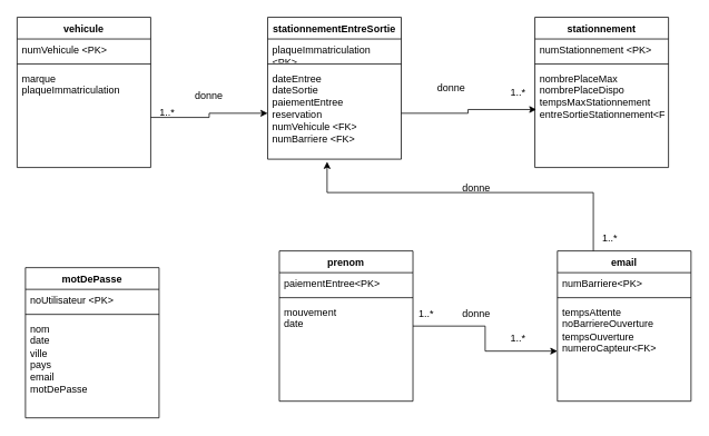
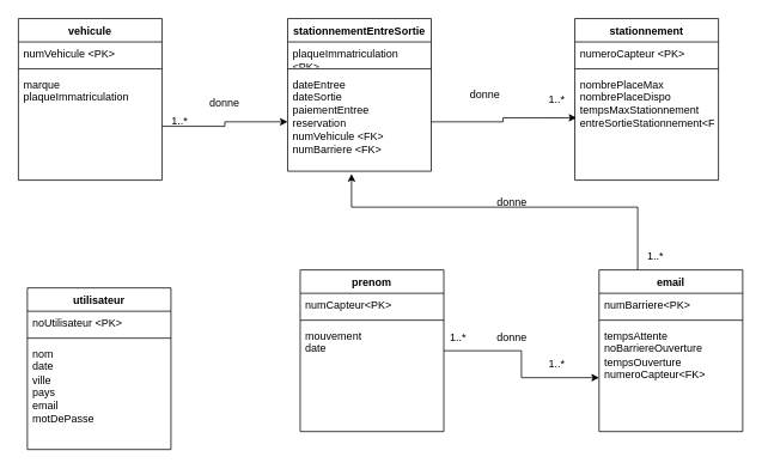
  <mxCell id="0" />
  <mxCell id="1" parent="0" />
- <mxCell id="2" value="motDePasse" style="swimlane;fontStyle=1;align=center;verticalAlign=top;childLayout=stackLayout;horizontal=1;startSize=26;horizontalStack=0;resizeParent=1;resizeParentMax=0;resizeLast=0;collapsible=1;marginBottom=0;whiteSpace=wrap;html=1;" parent="1" vertex="1"><mxGeometry x="30" y="320" width="160" height="180" as="geometry" /></mxCell>
+ <mxCell id="2" value="utilisateur" style="swimlane;fontStyle=1;align=center;verticalAlign=top;childLayout=stackLayout;horizontal=1;startSize=26;horizontalStack=0;resizeParent=1;resizeParentMax=0;resizeLast=0;collapsible=1;marginBottom=0;whiteSpace=wrap;html=1;" parent="1" vertex="1"><mxGeometry x="30" y="320" width="160" height="180" as="geometry" /></mxCell>
  <mxCell id="3" value="noUtilisateur &amp;lt;PK&amp;gt;" style="text;strokeColor=none;fillColor=none;align=left;verticalAlign=top;spacingLeft=4;spacingRight=4;overflow=hidden;rotatable=0;points=[[0,0.5],[1,0.5]];portConstraint=eastwest;whiteSpace=wrap;html=1;" parent="2" vertex="1"><mxGeometry y="26" width="160" height="26" as="geometry" /></mxCell>
  <mxCell id="4" value="" style="line;strokeWidth=1;fillColor=none;align=left;verticalAlign=middle;spacingTop=-1;spacingLeft=3;spacingRight=3;rotatable=0;labelPosition=right;points=[];portConstraint=eastwest;strokeColor=inherit;" parent="2" vertex="1"><mxGeometry y="52" width="160" height="8" as="geometry" /></mxCell>
  <mxCell id="5" value="nom&lt;div&gt;date&lt;/div&gt;&lt;div&gt;ville&lt;/div&gt;&lt;div&gt;pays&lt;/div&gt;&lt;div&gt;email&lt;/div&gt;&lt;div&gt;motDePasse&lt;/div&gt;" style="text;strokeColor=none;fillColor=none;align=left;verticalAlign=top;spacingLeft=4;spacingRight=4;overflow=hidden;rotatable=0;points=[[0,0.5],[1,0.5]];portConstraint=eastwest;whiteSpace=wrap;html=1;" parent="2" vertex="1"><mxGeometry y="60" width="160" height="120" as="geometry" /></mxCell>
  <mxCell id="6" value="vehicule" style="swimlane;fontStyle=1;align=center;verticalAlign=top;childLayout=stackLayout;horizontal=1;startSize=26;horizontalStack=0;resizeParent=1;resizeParentMax=0;resizeLast=0;collapsible=1;marginBottom=0;whiteSpace=wrap;html=1;" parent="1" vertex="1"><mxGeometry x="20" y="20" width="160" height="180" as="geometry" /></mxCell>
  <mxCell id="7" value="numVehicule &amp;lt;PK&amp;gt;" style="text;strokeColor=none;fillColor=none;align=left;verticalAlign=top;spacingLeft=4;spacingRight=4;overflow=hidden;rotatable=0;points=[[0,0.5],[1,0.5]];portConstraint=eastwest;whiteSpace=wrap;html=1;" parent="6" vertex="1"><mxGeometry y="26" width="160" height="26" as="geometry" /></mxCell>
  <mxCell id="8" value="" style="line;strokeWidth=1;fillColor=none;align=left;verticalAlign=middle;spacingTop=-1;spacingLeft=3;spacingRight=3;rotatable=0;labelPosition=right;points=[];portConstraint=eastwest;strokeColor=inherit;" parent="6" vertex="1"><mxGeometry y="52" width="160" height="8" as="geometry" /></mxCell>
  <mxCell id="9" value="marque&amp;nbsp;&lt;div&gt;plaqueImmatriculation&lt;/div&gt;&lt;div&gt;&lt;br&gt;&lt;/div&gt;" style="text;strokeColor=none;fillColor=none;align=left;verticalAlign=top;spacingLeft=4;spacingRight=4;overflow=hidden;rotatable=0;points=[[0,0.5],[1,0.5]];portConstraint=eastwest;whiteSpace=wrap;html=1;" parent="6" vertex="1"><mxGeometry y="60" width="160" height="120" as="geometry" /></mxCell>
  <mxCell id="10" value="email" style="swimlane;fontStyle=1;align=center;verticalAlign=top;childLayout=stackLayout;horizontal=1;startSize=26;horizontalStack=0;resizeParent=1;resizeParentMax=0;resizeLast=0;collapsible=1;marginBottom=0;whiteSpace=wrap;html=1;" parent="1" vertex="1"><mxGeometry x="667" y="300" width="160" height="180" as="geometry" /></mxCell>
  <mxCell id="11" value="numBarriere&amp;lt;PK&amp;gt;" style="text;strokeColor=none;fillColor=none;align=left;verticalAlign=top;spacingLeft=4;spacingRight=4;overflow=hidden;rotatable=0;points=[[0,0.5],[1,0.5]];portConstraint=eastwest;whiteSpace=wrap;html=1;" parent="10" vertex="1"><mxGeometry y="26" width="160" height="26" as="geometry" /></mxCell>
  <mxCell id="12" value="" style="line;strokeWidth=1;fillColor=none;align=left;verticalAlign=middle;spacingTop=-1;spacingLeft=3;spacingRight=3;rotatable=0;labelPosition=right;points=[];portConstraint=eastwest;strokeColor=inherit;" parent="10" vertex="1"><mxGeometry y="52" width="160" height="8" as="geometry" /></mxCell>
  <mxCell id="13" value="tempsAttente&lt;div&gt;noBarriereOuverture&lt;/div&gt;&lt;div&gt;tempsOuverture&lt;/div&gt;&lt;div&gt;numeroCapteur&amp;lt;FK&amp;gt;&lt;/div&gt;" style="text;strokeColor=none;fillColor=none;align=left;verticalAlign=top;spacingLeft=4;spacingRight=4;overflow=hidden;rotatable=0;points=[[0,0.5],[1,0.5]];portConstraint=eastwest;whiteSpace=wrap;html=1;" parent="10" vertex="1"><mxGeometry y="60" width="160" height="120" as="geometry" /></mxCell>
  <mxCell id="14" style="edgeStyle=orthogonalEdgeStyle;rounded=0;orthogonalLoop=1;jettySize=auto;html=1;" parent="1" source="15" target="13" edge="1"><mxGeometry relative="1" as="geometry" /></mxCell>
  <mxCell id="15" value="prenom" style="swimlane;fontStyle=1;align=center;verticalAlign=top;childLayout=stackLayout;horizontal=1;startSize=26;horizontalStack=0;resizeParent=1;resizeParentMax=0;resizeLast=0;collapsible=1;marginBottom=0;whiteSpace=wrap;html=1;" parent="1" vertex="1"><mxGeometry x="334" y="300" width="160" height="180" as="geometry" /></mxCell>
- <mxCell id="16" value="paiementEntree&amp;lt;PK&amp;gt;" style="text;strokeColor=none;fillColor=none;align=left;verticalAlign=top;spacingLeft=4;spacingRight=4;overflow=hidden;rotatable=0;points=[[0,0.5],[1,0.5]];portConstraint=eastwest;whiteSpace=wrap;html=1;" parent="15" vertex="1"><mxGeometry y="26" width="160" height="26" as="geometry" /></mxCell>
+ <mxCell id="16" value="numCapteur&amp;lt;PK&amp;gt;" style="text;strokeColor=none;fillColor=none;align=left;verticalAlign=top;spacingLeft=4;spacingRight=4;overflow=hidden;rotatable=0;points=[[0,0.5],[1,0.5]];portConstraint=eastwest;whiteSpace=wrap;html=1;" parent="15" vertex="1"><mxGeometry y="26" width="160" height="26" as="geometry" /></mxCell>
  <mxCell id="17" value="" style="line;strokeWidth=1;fillColor=none;align=left;verticalAlign=middle;spacingTop=-1;spacingLeft=3;spacingRight=3;rotatable=0;labelPosition=right;points=[];portConstraint=eastwest;strokeColor=inherit;" parent="15" vertex="1"><mxGeometry y="52" width="160" height="8" as="geometry" /></mxCell>
  <mxCell id="18" value="&lt;div&gt;mouvement&lt;/div&gt;&lt;div&gt;date&lt;/div&gt;&lt;div&gt;&lt;br&gt;&lt;/div&gt;" style="text;strokeColor=none;fillColor=none;align=left;verticalAlign=top;spacingLeft=4;spacingRight=4;overflow=hidden;rotatable=0;points=[[0,0.5],[1,0.5]];portConstraint=eastwest;whiteSpace=wrap;html=1;" parent="15" vertex="1"><mxGeometry y="60" width="160" height="120" as="geometry" /></mxCell>
  <mxCell id="19" value="1..*&lt;span style=&quot;color: rgba(0, 0, 0, 0); font-family: monospace; font-size: 0px; text-align: start; text-wrap-mode: nowrap;&quot;&gt;%3CmxGraphModel%3E%3Croot%3E%3CmxCell%20id%3D%220%22%2F%3E%3CmxCell%20id%3D%221%22%20parent%3D%220%22%2F%3E%3CmxCell%20id%3D%222%22%20value%3D%22donneIOT%22%20style%3D%22swimlane%3BfontStyle%3D1%3Balign%3Dcenter%3BverticalAlign%3Dtop%3BchildLayout%3DstackLayout%3Bhorizontal%3D1%3BstartSize%3D26%3BhorizontalStack%3D0%3BresizeParent%3D1%3BresizeParentMax%3D0%3BresizeLast%3D0%3Bcollapsible%3D1%3BmarginBottom%3D0%3BwhiteSpace%3Dwrap%3Bhtml%3D1%3B%22%20vertex%3D%221%22%20parent%3D%221%22%3E%3CmxGeometry%20x%3D%22140%22%20y%3D%22-50%22%20width%3D%22160%22%20height%3D%22180%22%20as%3D%22geometry%22%2F%3E%3C%2FmxCell%3E%3CmxCell%20id%3D%223%22%20value%3D%22noDonne%20%26amp%3Blt%3BPK%26amp%3Bgt%3B%22%20style%3D%22text%3BstrokeColor%3Dnone%3BfillColor%3Dnone%3Balign%3Dleft%3BverticalAlign%3Dtop%3BspacingLeft%3D4%3BspacingRight%3D4%3Boverflow%3Dhidden%3Brotatable%3D0%3Bpoints%3D%5B%5B0%2C0.5%5D%2C%5B1%2C0.5%5D%5D%3BportConstraint%3Deastwest%3BwhiteSpace%3Dwrap%3Bhtml%3D1%3B%22%20vertex%3D%221%22%20parent%3D%222%22%3E%3CmxGeometry%20y%3D%2226%22%20width%3D%22160%22%20height%3D%2226%22%20as%3D%22geometry%22%2F%3E%3C%2FmxCell%3E%3CmxCell%20id%3D%224%22%20value%3D%22%22%20style%3D%22line%3BstrokeWidth%3D1%3BfillColor%3Dnone%3Balign%3Dleft%3BverticalAlign%3Dmiddle%3BspacingTop%3D-1%3BspacingLeft%3D3%3BspacingRight%3D3%3Brotatable%3D0%3BlabelPosition%3Dright%3Bpoints%3D%5B%5D%3BportConstraint%3Deastwest%3BstrokeColor%3Dinherit%3B%22%20vertex%3D%221%22%20parent%3D%222%22%3E%3CmxGeometry%20y%3D%2252%22%20width%3D%22160%22%20height%3D%228%22%20as%3D%22geometry%22%2F%3E%3C%2FmxCell%3E%3CmxCell%20id%3D%225%22%20value%3D%22tempsAttente%26lt%3Bdiv%26gt%3BnoBarriereOuverture%26lt%3B%2Fdiv%26gt%3B%26lt%3Bdiv%26gt%3BnombreVehicule%26lt%3B%2Fdiv%26gt%3B%26lt%3Bdiv%26gt%3B%26lt%3Bbr%26gt%3B%26lt%3B%2Fdiv%26gt%3B%22%20style%3D%22text%3BstrokeColor%3Dnone%3BfillColor%3Dnone%3Balign%3Dleft%3BverticalAlign%3Dtop%3BspacingLeft%3D4%3BspacingRight%3D4%3Boverflow%3Dhidden%3Brotatable%3D0%3Bpoints%3D%5B%5B0%2C0.5%5D%2C%5B1%2C0.5%5D%5D%3BportConstraint%3Deastwest%3BwhiteSpace%3Dwrap%3Bhtml%3D1%3B%22%20vertex%3D%221%22%20parent%3D%222%22%3E%3CmxGeometry%20y%3D%2260%22%20width%3D%22160%22%20height%3D%22120%22%20as%3D%22geometry%22%2F%3E%3C%2FmxCell%3E%3C%2Froot%3E%3C%2FmxGraphModel%3E&lt;/span&gt;" style="text;html=1;align=center;verticalAlign=middle;whiteSpace=wrap;rounded=0;" parent="1" vertex="1"><mxGeometry x="480" y="360" width="60" height="30" as="geometry" /></mxCell>
  <mxCell id="20" value="1..*" style="text;html=1;align=center;verticalAlign=middle;whiteSpace=wrap;rounded=0;" parent="1" vertex="1"><mxGeometry x="590" y="390" width="60" height="30" as="geometry" /></mxCell>
  <mxCell id="21" value="stationnement" style="swimlane;fontStyle=1;align=center;verticalAlign=top;childLayout=stackLayout;horizontal=1;startSize=26;horizontalStack=0;resizeParent=1;resizeParentMax=0;resizeLast=0;collapsible=1;marginBottom=0;whiteSpace=wrap;html=1;" parent="1" vertex="1"><mxGeometry x="640" y="20" width="160" height="180" as="geometry" /></mxCell>
- <mxCell id="22" value="numStationnement &amp;lt;PK&amp;gt;" style="text;strokeColor=none;fillColor=none;align=left;verticalAlign=top;spacingLeft=4;spacingRight=4;overflow=hidden;rotatable=0;points=[[0,0.5],[1,0.5]];portConstraint=eastwest;whiteSpace=wrap;html=1;" parent="21" vertex="1"><mxGeometry y="26" width="160" height="26" as="geometry" /></mxCell>
+ <mxCell id="22" value="numeroCapteur &amp;lt;PK&amp;gt;" style="text;strokeColor=none;fillColor=none;align=left;verticalAlign=top;spacingLeft=4;spacingRight=4;overflow=hidden;rotatable=0;points=[[0,0.5],[1,0.5]];portConstraint=eastwest;whiteSpace=wrap;html=1;" parent="21" vertex="1"><mxGeometry y="26" width="160" height="26" as="geometry" /></mxCell>
  <mxCell id="23" value="" style="line;strokeWidth=1;fillColor=none;align=left;verticalAlign=middle;spacingTop=-1;spacingLeft=3;spacingRight=3;rotatable=0;labelPosition=right;points=[];portConstraint=eastwest;strokeColor=inherit;" parent="21" vertex="1"><mxGeometry y="52" width="160" height="8" as="geometry" /></mxCell>
  <mxCell id="24" value="nombrePlaceMax&lt;div&gt;nombrePlaceDispo&lt;/div&gt;&lt;div&gt;tempsMaxStationnement&lt;/div&gt;&lt;div&gt;entreSortieStationnement&amp;lt;FK&amp;gt;&lt;/div&gt;" style="text;strokeColor=none;fillColor=none;align=left;verticalAlign=top;spacingLeft=4;spacingRight=4;overflow=hidden;rotatable=0;points=[[0,0.5],[1,0.5]];portConstraint=eastwest;whiteSpace=wrap;html=1;" parent="21" vertex="1"><mxGeometry y="60" width="160" height="120" as="geometry" /></mxCell>
  <mxCell id="25" value="stationnementEntreSortie" style="swimlane;fontStyle=1;align=center;verticalAlign=top;childLayout=stackLayout;horizontal=1;startSize=26;horizontalStack=0;resizeParent=1;resizeParentMax=0;resizeLast=0;collapsible=1;marginBottom=0;whiteSpace=wrap;html=1;" parent="1" vertex="1"><mxGeometry x="320" y="20" width="160" height="170" as="geometry" /></mxCell>
  <mxCell id="26" value="plaqueImmatriculation &amp;lt;PK&amp;gt;" style="text;strokeColor=none;fillColor=none;align=left;verticalAlign=top;spacingLeft=4;spacingRight=4;overflow=hidden;rotatable=0;points=[[0,0.5],[1,0.5]];portConstraint=eastwest;whiteSpace=wrap;html=1;" parent="25" vertex="1"><mxGeometry y="26" width="160" height="26" as="geometry" /></mxCell>
  <mxCell id="27" value="" style="line;strokeWidth=1;fillColor=none;align=left;verticalAlign=middle;spacingTop=-1;spacingLeft=3;spacingRight=3;rotatable=0;labelPosition=right;points=[];portConstraint=eastwest;strokeColor=inherit;" parent="25" vertex="1"><mxGeometry y="52" width="160" height="8" as="geometry" /></mxCell>
  <mxCell id="28" value="dateEntree&lt;div&gt;dateSortie&lt;/div&gt;&lt;div&gt;paiementEntree&lt;/div&gt;&lt;div&gt;reservation&lt;/div&gt;&lt;div&gt;numVehicule &amp;lt;FK&amp;gt;&lt;/div&gt;&lt;div&gt;numBarriere &amp;lt;FK&amp;gt;&lt;/div&gt;" style="text;strokeColor=none;fillColor=none;align=left;verticalAlign=top;spacingLeft=4;spacingRight=4;overflow=hidden;rotatable=0;points=[[0,0.5],[1,0.5]];portConstraint=eastwest;whiteSpace=wrap;html=1;" parent="25" vertex="1"><mxGeometry y="60" width="160" height="110" as="geometry" /></mxCell>
  <mxCell id="29" style="edgeStyle=orthogonalEdgeStyle;rounded=0;orthogonalLoop=1;jettySize=auto;html=1;entryX=0.011;entryY=0.421;entryDx=0;entryDy=0;entryPerimeter=0;" parent="1" source="28" target="24" edge="1"><mxGeometry relative="1" as="geometry" /></mxCell>
  <mxCell id="30" style="edgeStyle=orthogonalEdgeStyle;rounded=0;orthogonalLoop=1;jettySize=auto;html=1;" parent="1" source="9" target="28" edge="1"><mxGeometry relative="1" as="geometry" /></mxCell>
  <mxCell id="31" style="edgeStyle=orthogonalEdgeStyle;rounded=0;orthogonalLoop=1;jettySize=auto;html=1;entryX=0.445;entryY=1.028;entryDx=0;entryDy=0;entryPerimeter=0;" parent="1" source="10" target="28" edge="1"><mxGeometry relative="1" as="geometry"><Array as="points"><mxPoint x="710" y="230" /><mxPoint x="391" y="230" /></Array></mxGeometry></mxCell>
  <mxCell id="32" value="1..*" style="text;html=1;align=center;verticalAlign=middle;whiteSpace=wrap;rounded=0;" vertex="1" parent="1"><mxGeometry x="700" y="270" width="60" height="30" as="geometry" /></mxCell>
  <mxCell id="33" value="1..*" style="text;html=1;align=center;verticalAlign=middle;whiteSpace=wrap;rounded=0;" vertex="1" parent="1"><mxGeometry x="170" y="120" width="60" height="30" as="geometry" /></mxCell>
  <mxCell id="34" value="1..*" style="text;html=1;align=center;verticalAlign=middle;whiteSpace=wrap;rounded=0;" vertex="1" parent="1"><mxGeometry x="590" y="95" width="60" height="30" as="geometry" /></mxCell>
  <mxCell id="35" value="donne" style="text;html=1;align=center;verticalAlign=middle;whiteSpace=wrap;rounded=0;" vertex="1" parent="1"><mxGeometry x="220" y="100" width="60" height="30" as="geometry" /></mxCell>
  <mxCell id="36" value="donne" style="text;html=1;align=center;verticalAlign=middle;whiteSpace=wrap;rounded=0;" vertex="1" parent="1"><mxGeometry x="540" y="360" width="60" height="30" as="geometry" /></mxCell>
  <mxCell id="37" value="donne" style="text;html=1;align=center;verticalAlign=middle;whiteSpace=wrap;rounded=0;" vertex="1" parent="1"><mxGeometry x="510" y="90" width="60" height="30" as="geometry" /></mxCell>
  <mxCell id="38" value="donne" style="text;html=1;align=center;verticalAlign=middle;whiteSpace=wrap;rounded=0;" vertex="1" parent="1"><mxGeometry x="540" y="210" width="60" height="30" as="geometry" /></mxCell>
